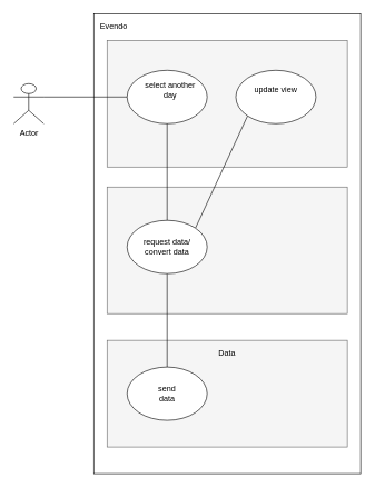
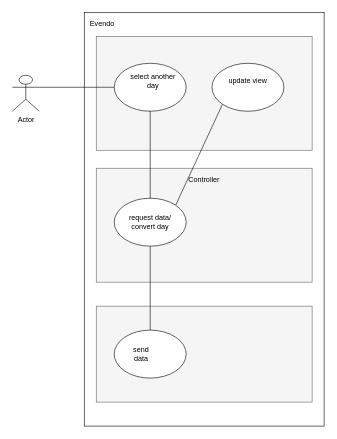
  <mxCell id="0" />
  <mxCell id="1" parent="0" />
  <mxCell id="2" value="" style="rounded=0;whiteSpace=wrap;html=1;" vertex="1" parent="1"><mxGeometry x="140" y="20" width="400" height="690" as="geometry" /></mxCell>
  <mxCell id="3" value="" style="rounded=0;whiteSpace=wrap;html=1;fillColor=#f5f5f5;strokeColor=#666666;fontColor=#333333;" vertex="1" parent="1"><mxGeometry x="160" y="60" width="360" height="190" as="geometry" /></mxCell>
  <mxCell id="4" style="edgeStyle=orthogonalEdgeStyle;rounded=0;orthogonalLoop=1;jettySize=auto;html=1;entryX=0;entryY=0.5;entryDx=0;entryDy=0;exitX=1;exitY=0.333;exitDx=0;exitDy=0;exitPerimeter=0;endArrow=none;endFill=0;" edge="1" parent="1" source="5" target="6"><mxGeometry relative="1" as="geometry" /></mxCell>
  <mxCell id="5" value="Actor" style="shape=umlActor;verticalLabelPosition=bottom;labelBackgroundColor=#ffffff;verticalAlign=top;html=1;outlineConnect=0;" vertex="1" parent="1"><mxGeometry x="20" y="125" width="45" height="60" as="geometry" /></mxCell>
  <mxCell id="6" value="" style="ellipse;whiteSpace=wrap;html=1;" vertex="1" parent="1"><mxGeometry x="190" y="105" width="120" height="80" as="geometry" /></mxCell>
  <mxCell id="7" value="select another day" style="text;html=1;strokeColor=none;fillColor=none;align=center;verticalAlign=middle;whiteSpace=wrap;rounded=0;" vertex="1" parent="1"><mxGeometry x="215" y="125" width="80" height="20" as="geometry" /></mxCell>
  <mxCell id="8" value="&lt;div&gt;Evendo&lt;/div&gt;" style="text;html=1;strokeColor=none;fillColor=none;align=center;verticalAlign=middle;whiteSpace=wrap;rounded=0;" vertex="1" parent="1"><mxGeometry x="150" y="30" width="40" height="20" as="geometry" /></mxCell>
  <mxCell id="9" value="" style="rounded=0;whiteSpace=wrap;html=1;fillColor=#f5f5f5;strokeColor=#666666;fontColor=#333333;" vertex="1" parent="1"><mxGeometry x="160" y="280" width="360" height="190" as="geometry" /></mxCell>
+ <mxCell id="10" value="Controller" style="text;html=1;strokeColor=none;fillColor=none;align=center;verticalAlign=middle;whiteSpace=wrap;rounded=0;" vertex="1" parent="1"><mxGeometry x="320" y="290" width="40" height="20" as="geometry" /></mxCell>
  <mxCell id="11" value="" style="rounded=0;whiteSpace=wrap;html=1;fillColor=#f5f5f5;strokeColor=#666666;fontColor=#333333;" vertex="1" parent="1"><mxGeometry x="160" y="510" width="360" height="160" as="geometry" /></mxCell>
- <mxCell id="12" value="Data" style="text;html=1;strokeColor=none;fillColor=none;align=center;verticalAlign=middle;whiteSpace=wrap;rounded=0;" vertex="1" parent="1"><mxGeometry x="320" y="520" width="40" height="20" as="geometry" /></mxCell>
  <mxCell id="13" style="rounded=0;orthogonalLoop=1;jettySize=auto;html=1;exitX=1;exitY=0;exitDx=0;exitDy=0;entryX=0;entryY=1;entryDx=0;entryDy=0;endArrow=none;endFill=0;" edge="1" parent="1" source="15" target="20"><mxGeometry relative="1" as="geometry" /></mxCell>
  <mxCell id="14" style="edgeStyle=orthogonalEdgeStyle;rounded=0;orthogonalLoop=1;jettySize=auto;html=1;exitX=0.5;exitY=1;exitDx=0;exitDy=0;entryX=0.5;entryY=0;entryDx=0;entryDy=0;endArrow=none;endFill=0;" edge="1" parent="1" source="15" target="18"><mxGeometry relative="1" as="geometry" /></mxCell>
  <mxCell id="15" value="" style="ellipse;whiteSpace=wrap;html=1;" vertex="1" parent="1"><mxGeometry x="190" y="330" width="120" height="80" as="geometry" /></mxCell>
- <mxCell id="16" value="&lt;div&gt;request data/&lt;/div&gt;&lt;div&gt;convert data&lt;br&gt;&lt;/div&gt;" style="text;html=1;strokeColor=none;fillColor=none;align=center;verticalAlign=middle;whiteSpace=wrap;rounded=0;" vertex="1" parent="1"><mxGeometry x="210" y="360" width="80" height="20" as="geometry" /></mxCell>
+ <mxCell id="16" value="&lt;div&gt;request data/&lt;/div&gt;&lt;div&gt;convert day&lt;br&gt;&lt;/div&gt;" style="text;html=1;strokeColor=none;fillColor=none;align=center;verticalAlign=middle;whiteSpace=wrap;rounded=0;" vertex="1" parent="1"><mxGeometry x="210" y="360" width="80" height="20" as="geometry" /></mxCell>
  <mxCell id="17" style="edgeStyle=orthogonalEdgeStyle;rounded=0;orthogonalLoop=1;jettySize=auto;html=1;exitX=0.5;exitY=1;exitDx=0;exitDy=0;entryX=0.5;entryY=0;entryDx=0;entryDy=0;endArrow=none;endFill=0;" edge="1" parent="1" source="6" target="15"><mxGeometry relative="1" as="geometry" /></mxCell>
  <mxCell id="18" value="" style="ellipse;whiteSpace=wrap;html=1;" vertex="1" parent="1"><mxGeometry x="190" y="550" width="120" height="80" as="geometry" /></mxCell>
- <mxCell id="19" value="send data" style="text;html=1;strokeColor=none;fillColor=none;align=center;verticalAlign=middle;whiteSpace=wrap;rounded=0;" vertex="1" parent="1"><mxGeometry x="230" y="580" width="40" height="20" as="geometry" /></mxCell>
+ <mxCell id="19" value="send data" style="text;html=1;strokeColor=none;fillColor=none;align=center;verticalAlign=middle;whiteSpace=wrap;rounded=0;" vertex="1" parent="1"><mxGeometry x="215" y="580" width="40" height="20" as="geometry" /></mxCell>
  <mxCell id="20" value="" style="ellipse;whiteSpace=wrap;html=1;" vertex="1" parent="1"><mxGeometry x="353" y="105" width="120" height="80" as="geometry" /></mxCell>
  <mxCell id="21" value="update view" style="text;html=1;strokeColor=none;fillColor=none;align=center;verticalAlign=middle;whiteSpace=wrap;rounded=0;" vertex="1" parent="1"><mxGeometry x="373" y="125" width="80" height="20" as="geometry" /></mxCell>
